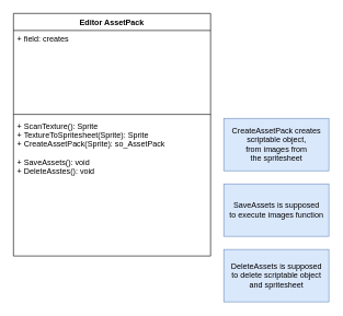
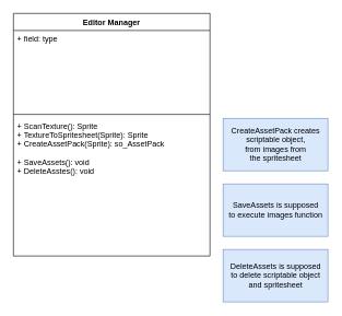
  <mxCell id="0" />
  <mxCell id="1" parent="0" />
- <mxCell id="2" value="Editor AssetPack" style="swimlane;fontStyle=1;align=center;verticalAlign=top;childLayout=stackLayout;horizontal=1;startSize=26;horizontalStack=0;resizeParent=1;resizeParentMax=0;resizeLast=0;collapsible=1;marginBottom=0;" vertex="1" parent="1"><mxGeometry x="20" y="20" width="300" height="370" as="geometry" /></mxCell>
- <mxCell id="3" value="+ field: creates" style="text;strokeColor=none;fillColor=none;align=left;verticalAlign=top;spacingLeft=4;spacingRight=4;overflow=hidden;rotatable=0;points=[[0,0.5],[1,0.5]];portConstraint=eastwest;" vertex="1" parent="2"><mxGeometry y="26" width="300" height="124" as="geometry" /></mxCell>
+ <mxCell id="2" value="Editor Manager" style="swimlane;fontStyle=1;align=center;verticalAlign=top;childLayout=stackLayout;horizontal=1;startSize=26;horizontalStack=0;resizeParent=1;resizeParentMax=0;resizeLast=0;collapsible=1;marginBottom=0;" vertex="1" parent="1"><mxGeometry x="20" y="20" width="300" height="370" as="geometry" /></mxCell>
+ <mxCell id="3" value="+ field: type" style="text;strokeColor=none;fillColor=none;align=left;verticalAlign=top;spacingLeft=4;spacingRight=4;overflow=hidden;rotatable=0;points=[[0,0.5],[1,0.5]];portConstraint=eastwest;" vertex="1" parent="2"><mxGeometry y="26" width="300" height="124" as="geometry" /></mxCell>
  <mxCell id="4" value="" style="line;strokeWidth=1;fillColor=none;align=left;verticalAlign=middle;spacingTop=-1;spacingLeft=3;spacingRight=3;rotatable=0;labelPosition=right;points=[];portConstraint=eastwest;strokeColor=inherit;" vertex="1" parent="2"><mxGeometry y="150" width="300" height="8" as="geometry" /></mxCell>
  <mxCell id="5" value="+ ScanTexture(): Sprite&#10;+ TextureToSpritesheet(Sprite): Sprite&#10;+ CreateAssetPack(Sprite): so_AssetPack&#10;&#10;+ SaveAssets(): void&#10;+ DeleteAsstes(): void&#10;" style="text;strokeColor=none;fillColor=none;align=left;verticalAlign=top;spacingLeft=4;spacingRight=4;overflow=hidden;rotatable=0;points=[[0,0.5],[1,0.5]];portConstraint=eastwest;" vertex="1" parent="2"><mxGeometry y="158" width="300" height="212" as="geometry" /></mxCell>
  <mxCell id="6" value="&lt;div&gt;SaveAssets is supposed &lt;br&gt;&lt;/div&gt;&lt;div&gt;to execute images function&lt;/div&gt;" style="html=1;fillColor=#dae8fc;strokeColor=#6c8ebf;" vertex="1" parent="1"><mxGeometry x="340" y="280" width="160" height="80" as="geometry" /></mxCell>
  <mxCell id="7" value="&lt;div&gt;CreateAssetPack creates &lt;br&gt;&lt;/div&gt;&lt;div&gt;scriptable object, &lt;br&gt;&lt;/div&gt;&lt;div&gt;from images from &lt;br&gt;&lt;/div&gt;&lt;div&gt;the spritesheet&lt;/div&gt;" style="html=1;fillColor=#dae8fc;strokeColor=#6c8ebf;" vertex="1" parent="1"><mxGeometry x="340" y="180" width="160" height="80" as="geometry" /></mxCell>
  <mxCell id="8" value="&lt;div&gt;DeleteAssets is supposed &lt;br&gt;&lt;/div&gt;&lt;div&gt;to delete scriptable object &lt;br&gt;&lt;/div&gt;&lt;div&gt;and spritesheet&lt;br&gt;&lt;/div&gt;" style="html=1;fillColor=#dae8fc;strokeColor=#6c8ebf;" vertex="1" parent="1"><mxGeometry x="340" y="380" width="160" height="80" as="geometry" /></mxCell>
